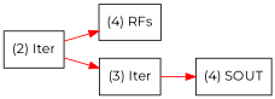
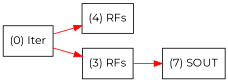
  digraph {
    fontname=Montserrat
    rankdir=LR
    node [fontname=Montserrat shape=record]
    edge [color=red fontname=Montserrat]
-   n1 [label="(2) Iter"]
+   n1 [label="(0) Iter"]
    n2 [label="(4) RFs"]
-   n3 [label="(3) Iter"]
-   n4 [label="(4) SOUT"]
+   n3 [label="(3) RFs"]
+   n4 [label="(7) SOUT"]
    n1 -> n2
    n1 -> n3
    n3 -> n4
  }
